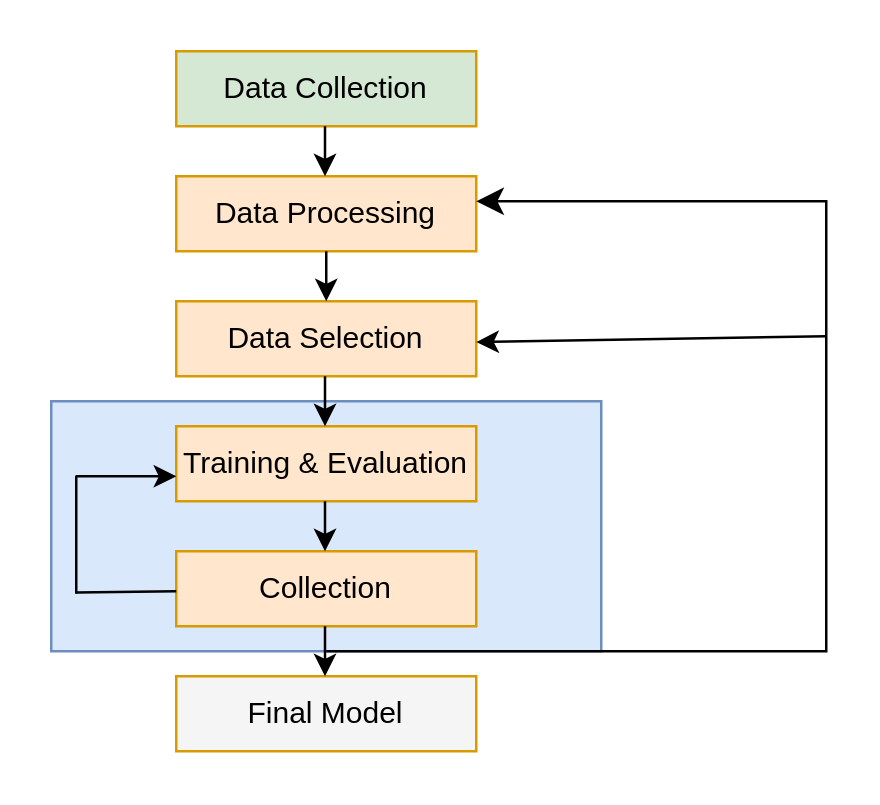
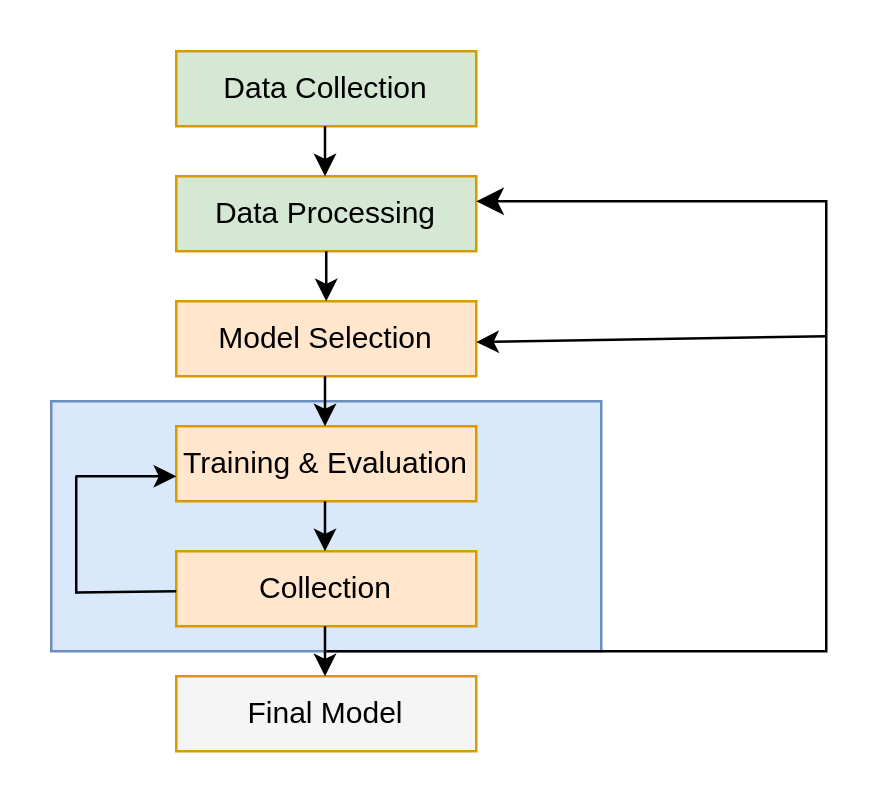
  <mxCell id="0" />
  <mxCell id="1" parent="0" />
  <mxCell id="2" value="" style="rounded=0;whiteSpace=wrap;html=1;fillColor=#dae8fc;strokeColor=#6c8ebf;" vertex="1" parent="1"><mxGeometry x="20" y="160" width="220" height="100" as="geometry" /></mxCell>
  <mxCell id="3" value="Data Collection" style="rounded=0;whiteSpace=wrap;html=1;fillColor=#d5e8d4;strokeColor=#d79b00;" vertex="1" parent="1"><mxGeometry x="70" y="20" width="120" height="30" as="geometry" /></mxCell>
- <mxCell id="4" value="Data Processing" style="rounded=0;whiteSpace=wrap;html=1;fillColor=#ffe6cc;strokeColor=#d79b00;" vertex="1" parent="1"><mxGeometry x="70" y="70" width="120" height="30" as="geometry" /></mxCell>
- <mxCell id="5" value="Data Selection" style="rounded=0;whiteSpace=wrap;html=1;fillColor=#ffe6cc;strokeColor=#d79b00;" vertex="1" parent="1"><mxGeometry x="70" y="120" width="120" height="30" as="geometry" /></mxCell>
+ <mxCell id="4" value="Data Processing" style="rounded=0;whiteSpace=wrap;html=1;fillColor=#d5e8d4;strokeColor=#d79b00;" vertex="1" parent="1"><mxGeometry x="70" y="70" width="120" height="30" as="geometry" /></mxCell>
+ <mxCell id="5" value="Model Selection" style="rounded=0;whiteSpace=wrap;html=1;fillColor=#ffe6cc;strokeColor=#d79b00;" vertex="1" parent="1"><mxGeometry x="70" y="120" width="120" height="30" as="geometry" /></mxCell>
  <mxCell id="6" value="Training &amp;amp; Evaluation" style="rounded=0;whiteSpace=wrap;html=1;fillColor=#ffe6cc;strokeColor=#d79b00;" vertex="1" parent="1"><mxGeometry x="70" y="170" width="120" height="30" as="geometry" /></mxCell>
  <mxCell id="7" value="Collection" style="rounded=0;whiteSpace=wrap;html=1;fillColor=#ffe6cc;strokeColor=#d79b00;" vertex="1" parent="1"><mxGeometry x="70" y="220" width="120" height="30" as="geometry" /></mxCell>
  <mxCell id="8" value="Final Model" style="rounded=0;whiteSpace=wrap;html=1;fillColor=#f5f5f5;strokeColor=#d79b00;" vertex="1" parent="1"><mxGeometry x="70" y="270" width="120" height="30" as="geometry" /></mxCell>
  <mxCell id="9" value="" style="endArrow=classic;html=1;rounded=0;" edge="1" parent="1"><mxGeometry width="50" height="50" relative="1" as="geometry"><mxPoint x="129.5" y="50" as="sourcePoint" /><mxPoint x="129.5" y="70" as="targetPoint" /></mxGeometry></mxCell>
  <mxCell id="10" value="" style="endArrow=classic;html=1;rounded=0;" edge="1" parent="1"><mxGeometry width="50" height="50" relative="1" as="geometry"><mxPoint x="130" y="100" as="sourcePoint" /><mxPoint x="130" y="120" as="targetPoint" /></mxGeometry></mxCell>
  <mxCell id="11" value="" style="endArrow=classic;html=1;rounded=0;" edge="1" parent="1"><mxGeometry width="50" height="50" relative="1" as="geometry"><mxPoint x="129.5" y="150" as="sourcePoint" /><mxPoint x="129.5" y="170" as="targetPoint" /></mxGeometry></mxCell>
  <mxCell id="12" value="" style="endArrow=classic;html=1;rounded=0;" edge="1" parent="1"><mxGeometry width="50" height="50" relative="1" as="geometry"><mxPoint x="129.5" y="200" as="sourcePoint" /><mxPoint x="129.5" y="220" as="targetPoint" /></mxGeometry></mxCell>
  <mxCell id="13" value="" style="endArrow=classic;html=1;rounded=0;" edge="1" parent="1"><mxGeometry width="50" height="50" relative="1" as="geometry"><mxPoint x="129.5" y="250" as="sourcePoint" /><mxPoint x="129.5" y="270" as="targetPoint" /></mxGeometry></mxCell>
  <mxCell id="14" value="" style="endArrow=none;html=1;rounded=0;" edge="1" parent="1"><mxGeometry width="50" height="50" relative="1" as="geometry"><mxPoint x="30" y="236.5" as="sourcePoint" /><mxPoint x="70" y="236" as="targetPoint" /></mxGeometry></mxCell>
  <mxCell id="15" value="" style="endArrow=none;html=1;rounded=0;" edge="1" parent="1"><mxGeometry width="50" height="50" relative="1" as="geometry"><mxPoint x="30" y="237" as="sourcePoint" /><mxPoint x="30" y="190" as="targetPoint" /></mxGeometry></mxCell>
  <mxCell id="16" value="" style="endArrow=classic;html=1;rounded=0;entryX=-0.006;entryY=0.669;entryDx=0;entryDy=0;entryPerimeter=0;" edge="1" parent="1"><mxGeometry width="50" height="50" relative="1" as="geometry"><mxPoint x="29.72" y="189.97" as="sourcePoint" /><mxPoint x="70" y="190.04" as="targetPoint" /></mxGeometry></mxCell>
  <mxCell id="17" value="" style="edgeStyle=segmentEdgeStyle;endArrow=classic;html=1;curved=0;rounded=0;endSize=8;startSize=8;" edge="1" parent="1" target="4"><mxGeometry width="50" height="50" relative="1" as="geometry"><mxPoint x="130" y="260" as="sourcePoint" /><mxPoint x="210" y="80" as="targetPoint" /><Array as="points"><mxPoint x="330" y="260" /><mxPoint x="330" y="80" /></Array></mxGeometry></mxCell>
  <mxCell id="18" value="" style="endArrow=classic;html=1;rounded=0;" edge="1" parent="1"><mxGeometry width="50" height="50" relative="1" as="geometry"><mxPoint x="330" y="134" as="sourcePoint" /><mxPoint x="190" y="136.35" as="targetPoint" /></mxGeometry></mxCell>
